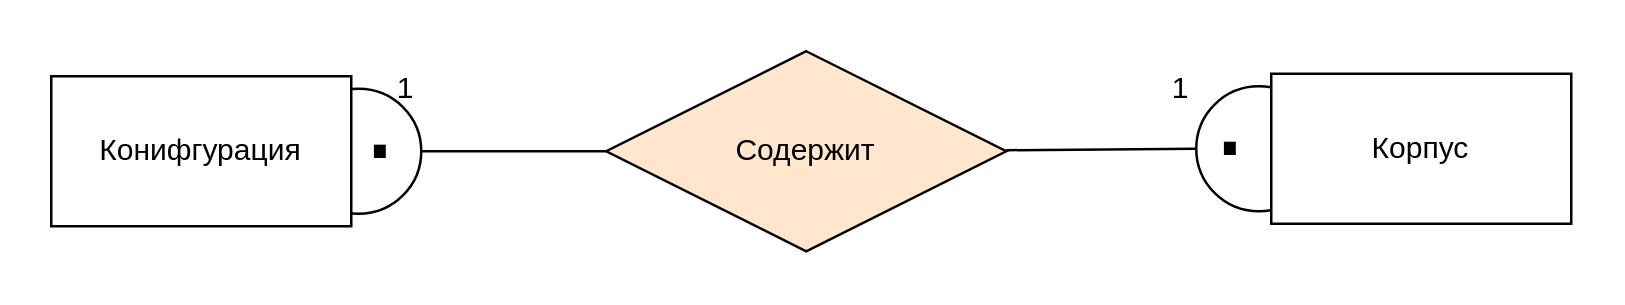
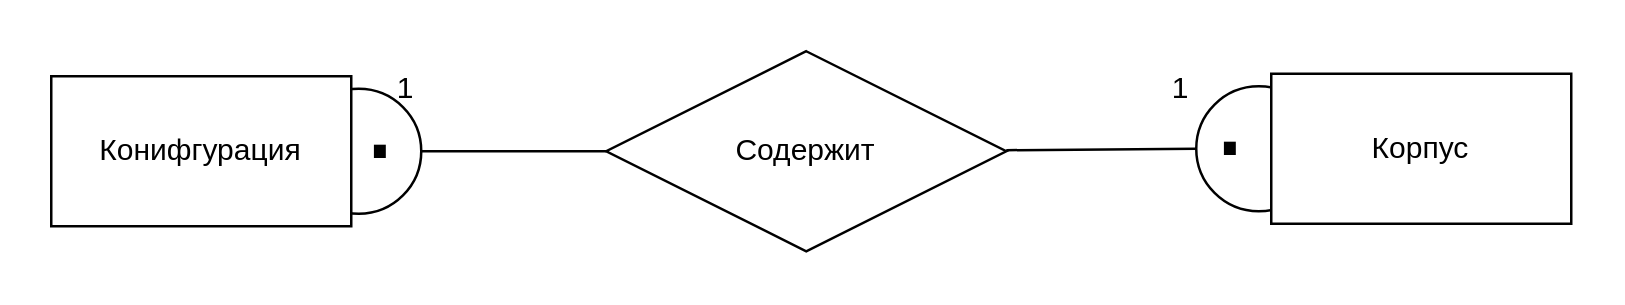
  <mxCell id="0" />
  <mxCell id="1" parent="0" />
  <mxCell id="2" value="" style="ellipse;whiteSpace=wrap;html=1;aspect=fixed;" parent="1" vertex="1"><mxGeometry x="118" y="35" width="50" height="50" as="geometry" /></mxCell>
  <mxCell id="3" value="Конифгурация" style="rounded=0;whiteSpace=wrap;html=1;labelBackgroundColor=none;gradientColor=none;" parent="1" vertex="1"><mxGeometry x="20" y="30" width="120" height="60" as="geometry" /></mxCell>
- <mxCell id="4" value="Содержит" style="rhombus;whiteSpace=wrap;html=1;fillColor=#ffe6cc;" parent="1" vertex="1"><mxGeometry x="242" y="20" width="160" height="80" as="geometry" /></mxCell>
+ <mxCell id="4" value="Содержит" style="rhombus;whiteSpace=wrap;html=1;" parent="1" vertex="1"><mxGeometry x="242" y="20" width="160" height="80" as="geometry" /></mxCell>
  <mxCell id="5" value="" style="endArrow=none;html=1;rounded=0;fontSize=12;startSize=8;endSize=8;curved=1;entryX=0;entryY=0.5;entryDx=0;entryDy=0;exitX=1;exitY=0.5;exitDx=0;exitDy=0;" parent="1" source="2" target="4" edge="1"><mxGeometry width="50" height="50" relative="1" as="geometry"><mxPoint x="202" y="30" as="sourcePoint" /><mxPoint x="122" y="0" as="targetPoint" /></mxGeometry></mxCell>
  <mxCell id="6" value="" style="endArrow=none;html=1;rounded=0;fontSize=12;startSize=8;endSize=8;curved=1;entryX=0;entryY=0.5;entryDx=0;entryDy=0;exitX=1;exitY=0.5;exitDx=0;exitDy=0;" parent="1" target="7" edge="1"><mxGeometry width="50" height="50" relative="1" as="geometry"><mxPoint x="402" y="59.58" as="sourcePoint" /><mxPoint x="492" y="59.58" as="targetPoint" /></mxGeometry></mxCell>
  <mxCell id="7" value="" style="ellipse;whiteSpace=wrap;html=1;aspect=fixed;" parent="1" vertex="1"><mxGeometry x="478" y="34" width="50" height="50" as="geometry" /></mxCell>
  <mxCell id="8" value="Корпус" style="rounded=0;whiteSpace=wrap;html=1;labelBackgroundColor=none;gradientColor=none;" parent="1" vertex="1"><mxGeometry x="508" y="29" width="120" height="60" as="geometry" /></mxCell>
  <mxCell id="9" value="1" style="text;html=1;align=center;verticalAlign=middle;whiteSpace=wrap;rounded=0;" parent="1" vertex="1"><mxGeometry x="132" y="20" width="60" height="30" as="geometry" /></mxCell>
  <mxCell id="10" value="1" style="text;html=1;align=center;verticalAlign=middle;whiteSpace=wrap;rounded=0;" parent="1" vertex="1"><mxGeometry x="442" y="20" width="60" height="30" as="geometry" /></mxCell>
  <mxCell id="11" value="&lt;font style=&quot;font-size: 50px;&quot;&gt;.&lt;/font&gt;" style="text;html=1;align=center;verticalAlign=middle;whiteSpace=wrap;rounded=0;" parent="1" vertex="1"><mxGeometry x="462" y="29" width="60" height="30" as="geometry" /></mxCell>
  <mxCell id="12" value="&lt;font style=&quot;font-size: 50px;&quot;&gt;.&lt;/font&gt;" style="text;html=1;align=center;verticalAlign=middle;whiteSpace=wrap;rounded=0;" parent="1" vertex="1"><mxGeometry x="122" y="30" width="60" height="30" as="geometry" /></mxCell>
